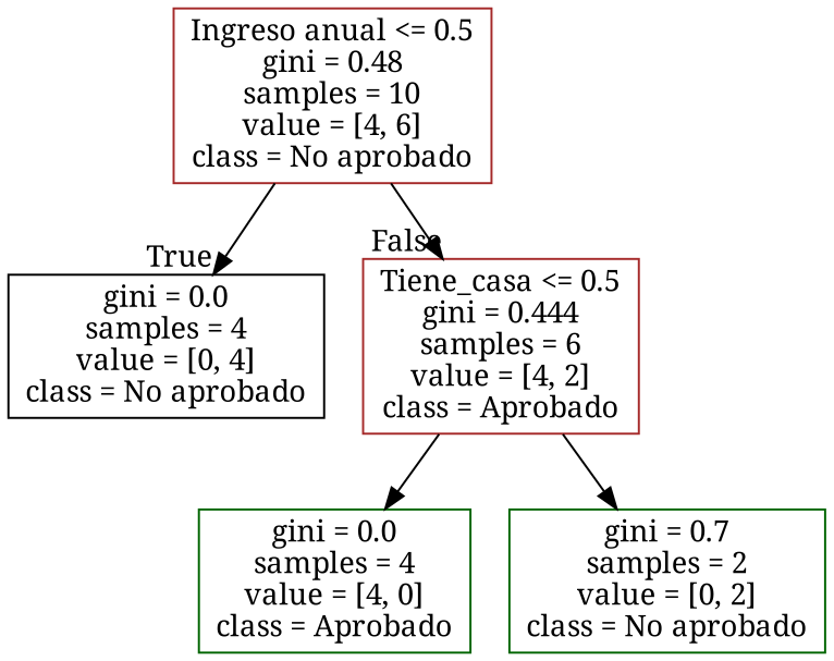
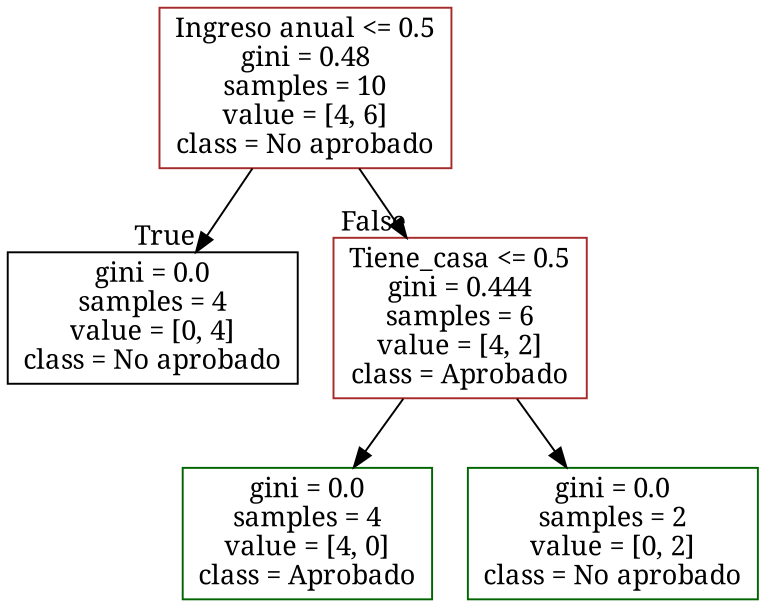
  digraph {
    fontname="Noto Serif"
    node [shape=box color=brown fontname="Noto Serif"]
    edge [fontname="Noto Serif"]
    n1 [label="Ingreso anual <= 0.5\ngini = 0.48\nsamples = 10\nvalue = [4, 6]\nclass = No aprobado"]
    n2 [label="gini = 0.0\nsamples = 4\nvalue = [0, 4]\nclass = No aprobado" color=black]
    n3 [label="Tiene_casa <= 0.5\ngini = 0.444\nsamples = 6\nvalue = [4, 2]\nclass = Aprobado"]
    n4 [label="gini = 0.0\nsamples = 4\nvalue = [4, 0]\nclass = Aprobado" color=darkgreen]
-   n5 [label="gini = 0.7\nsamples = 2\nvalue = [0, 2]\nclass = No aprobado" color=darkgreen]
+   n5 [label="gini = 0.0\nsamples = 2\nvalue = [0, 2]\nclass = No aprobado" color=darkgreen]
    n1 -> n2 [headlabel=True labelangle=45 labeldistance=2.5]
    n1 -> n3 [headlabel=False labelangle=-45 labeldistance=2.5]
    n3 -> n4
    n3 -> n5
  }
